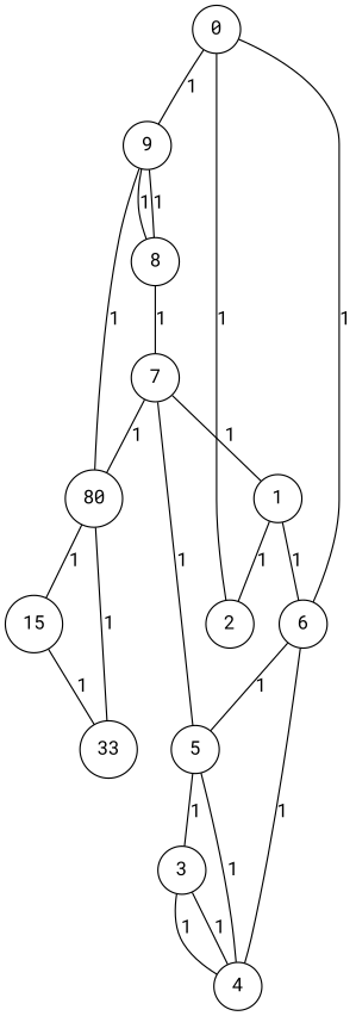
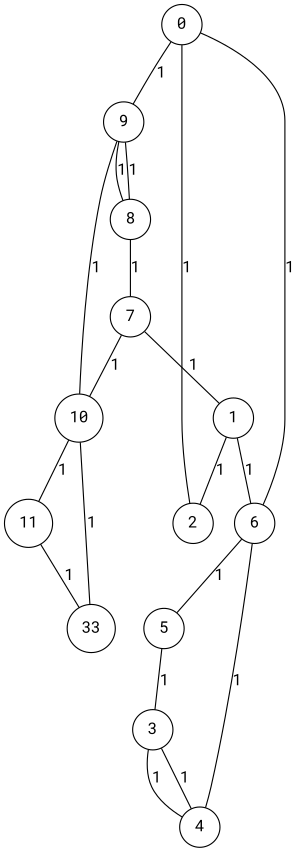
  graph {
    fontname="Roboto Mono"
    node [fontname="Roboto Mono" shape=circle]
    edge [fontname="Roboto Mono"]
    0
    6
    2
    9
    5
-   10 [label=80]
+   10
    8
    3
    4
    1
-   11 [label=15]
+   11
    7
    n13 [label=33]
    0 -- 6 [label=1]
    0 -- 2 [label=1]
    0 -- 9 [label=1]
    6 -- 5 [label=1]
    9 -- 10 [label=1]
    9 -- 8 [label=1]
    5 -- 3 [label=1]
-   5 -- 4 [label=1]
    10 -- 11 [label=1]
    8 -- 9 [label=1]
    8 -- 7 [label=1]
    3 -- 4 [label=1]
    4 -- 6 [label=1]
    4 -- 3 [label=1]
    1 -- 6 [label=1]
    1 -- 2 [label=1]
    11 -- n13 [label=1]
-   7 -- 5 [label=1]
    7 -- 10 [label=1]
    7 -- 1 [label=1]
    n13 -- 10 [label=1]
  }
